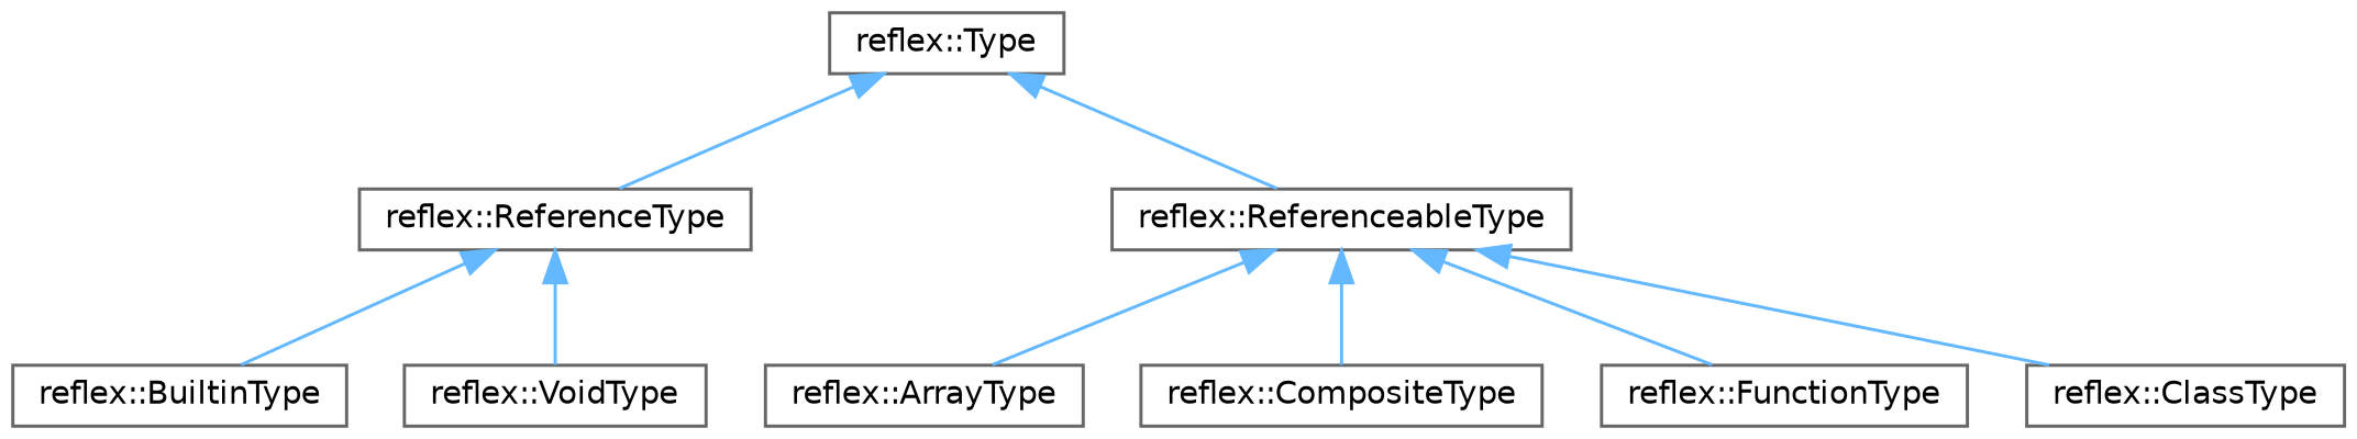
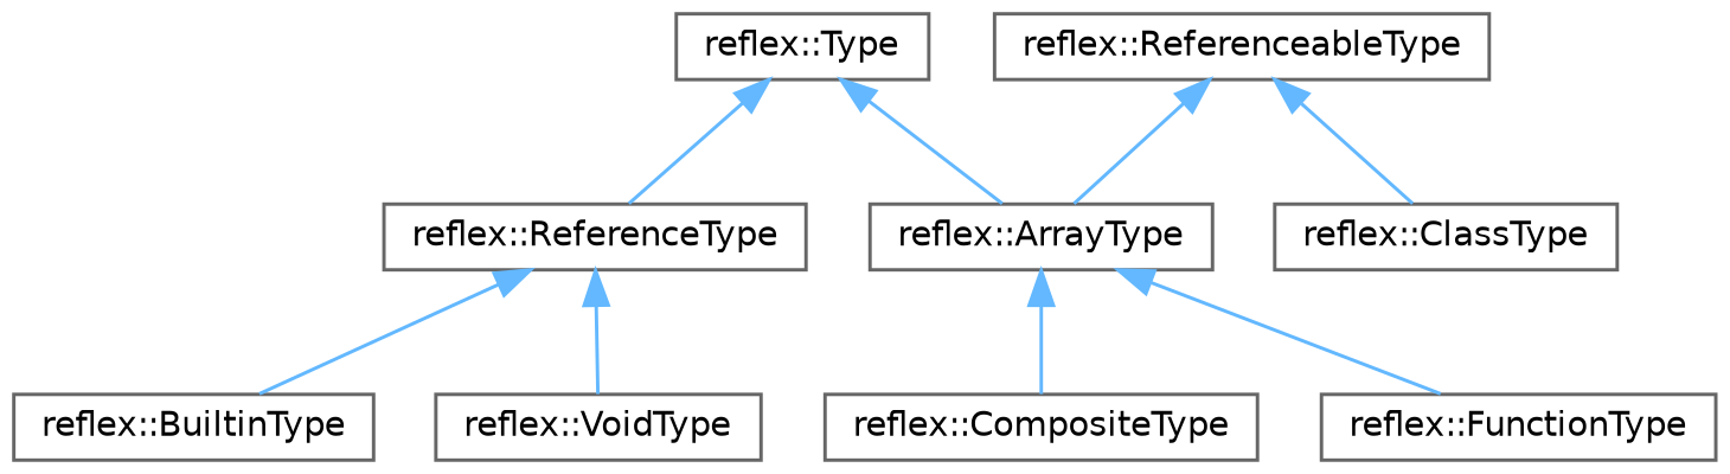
  digraph {
    rankdir=TB
    node [color=grey40 fillcolor=white fontname=Helvetica fontsize=10 shape=box style=filled]
    edge [color=steelblue1 dir=back fontname=Helvetica fontsize=10 labelfontname=Helvetica labelfontsize=10 style=solid]
    n1 [height=0.2 label="reflex::Type" width=0.4]
    n2 [height=0.2 label="reflex::ReferenceType" width=0.4]
    n3 [height=0.2 label="reflex::ReferenceableType" width=0.4]
    n4 [height=0.2 label="reflex::BuiltinType" width=0.4]
    n5 [height=0.2 label="reflex::VoidType" width=0.4]
    n6 [height=0.2 label="reflex::ArrayType" width=0.4]
    n7 [height=0.2 label="reflex::CompositeType" width=0.4]
    n8 [height=0.2 label="reflex::FunctionType" width=0.4]
    n9 [height=0.2 label="reflex::ClassType" width=0.4]
    n1 -> n2
-   n1 -> n3
+   n1 -> n6
    n2 -> n4
    n2 -> n5
    n3 -> n6
-   n3 -> n7
-   n3 -> n8
+   n6 -> n7
+   n6 -> n8
    n3 -> n9
  }
